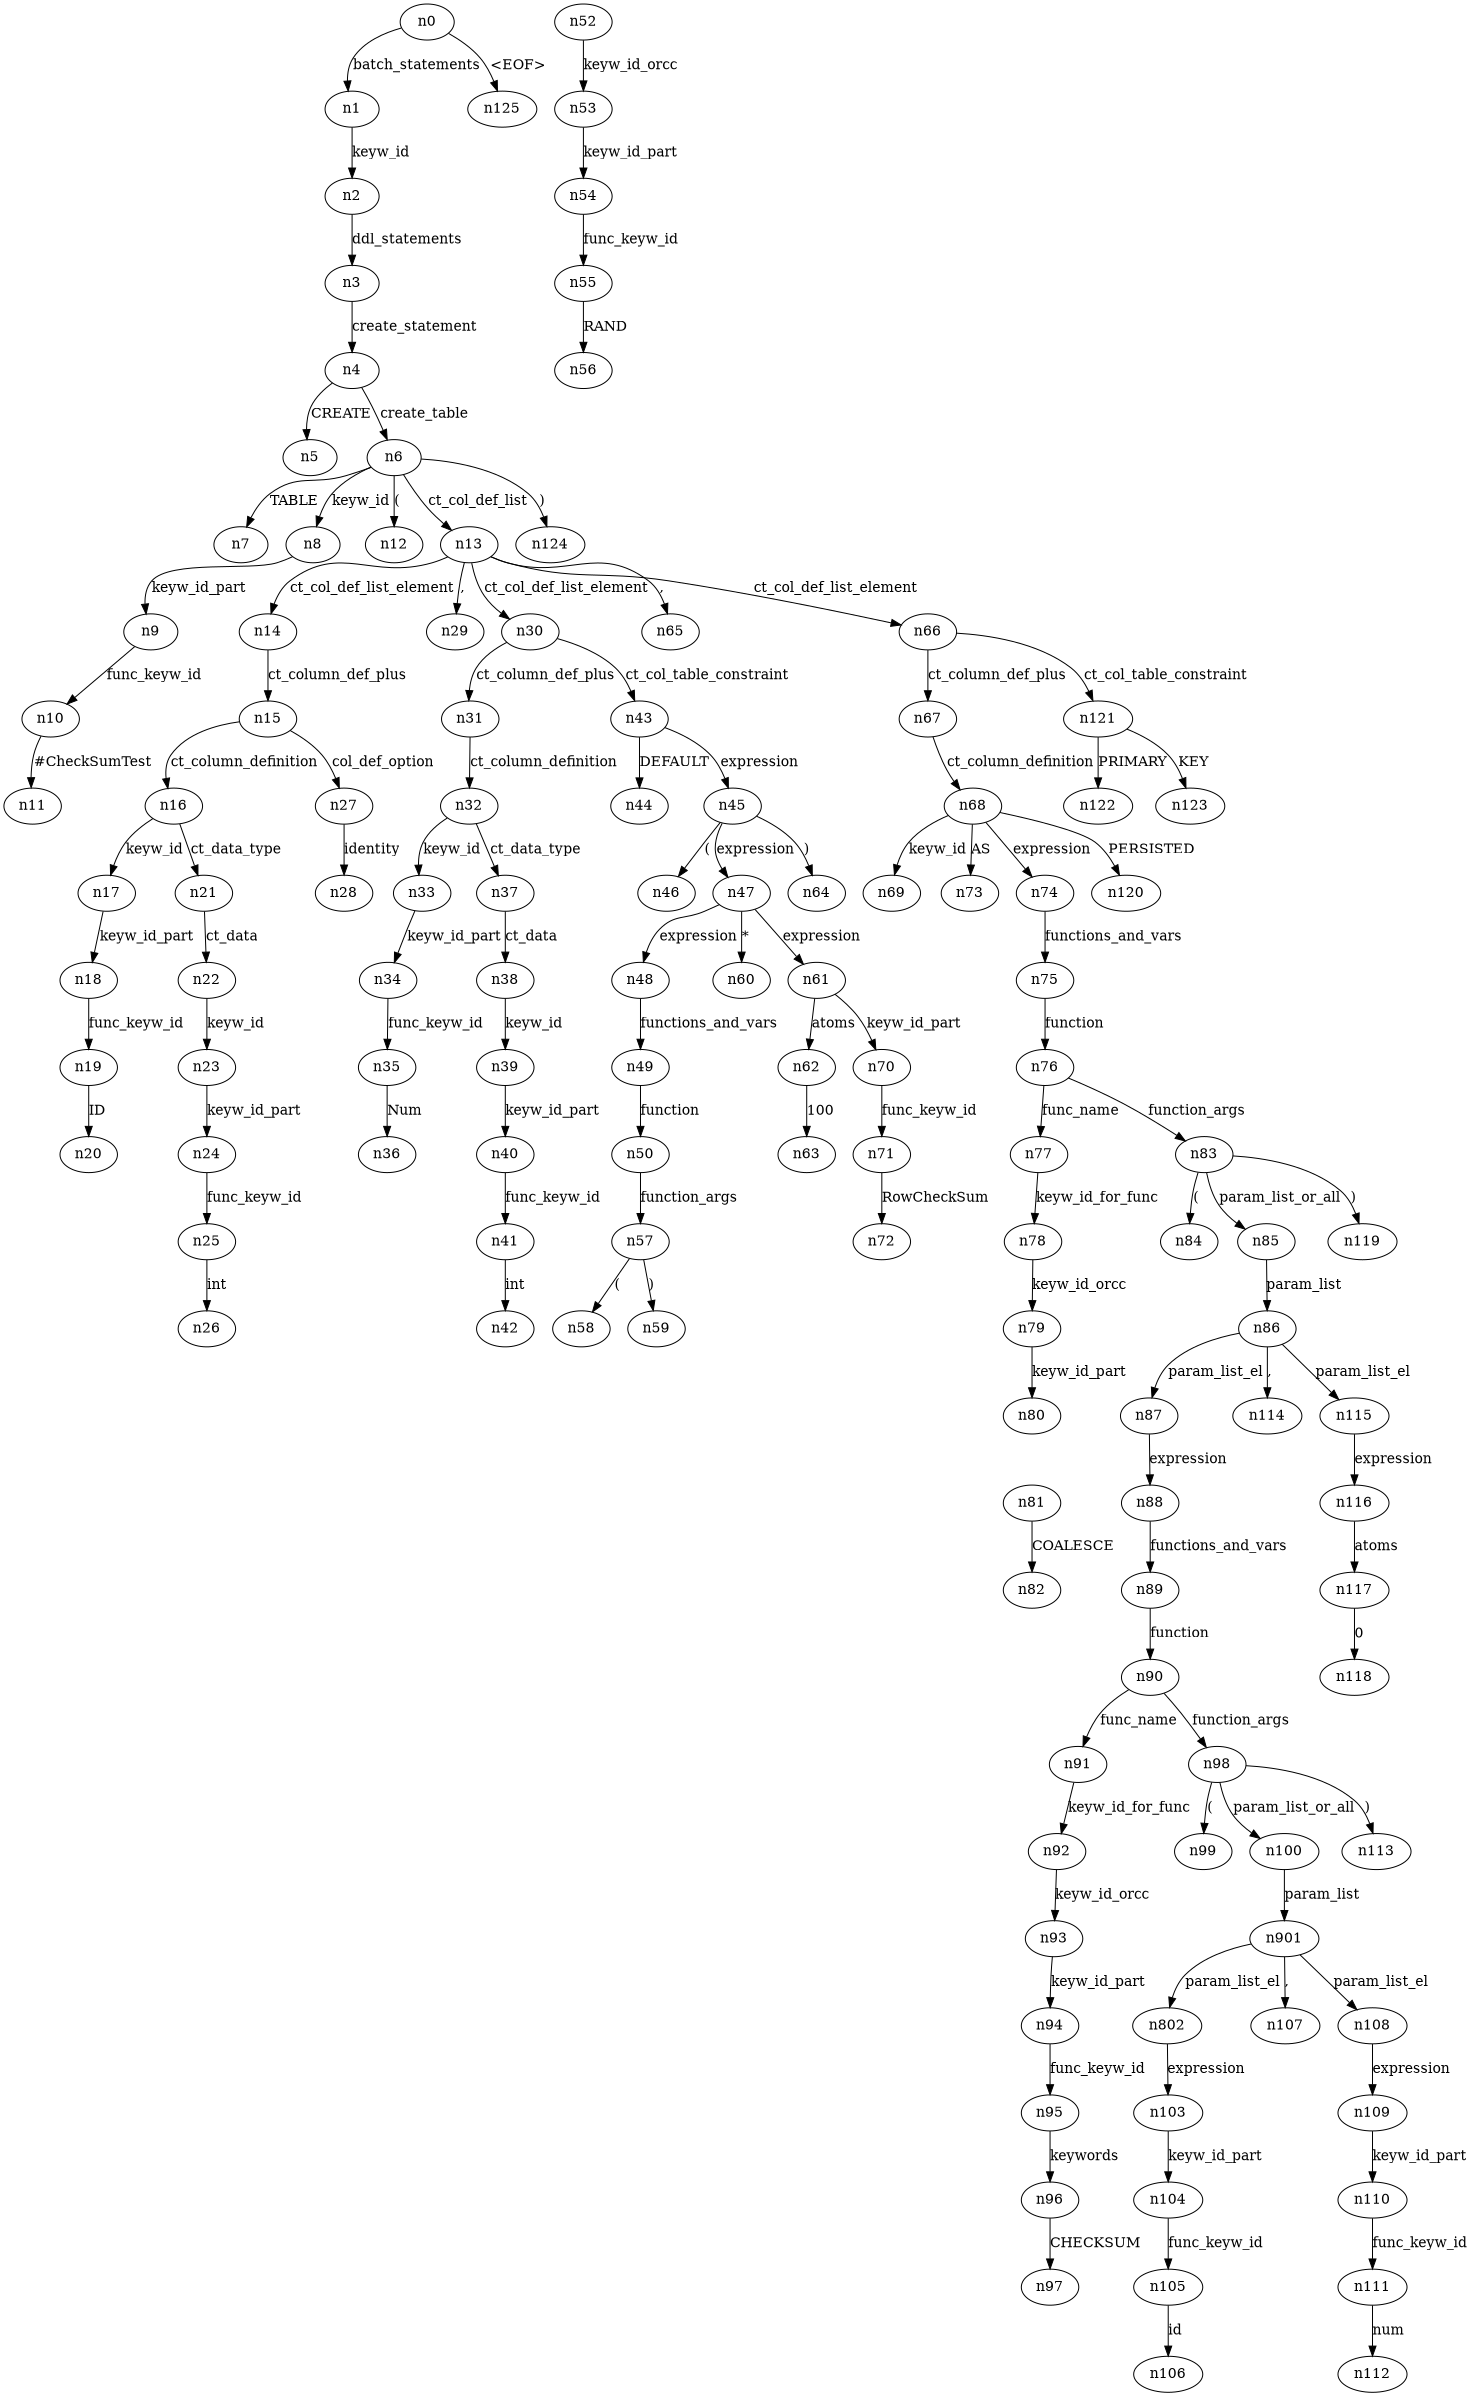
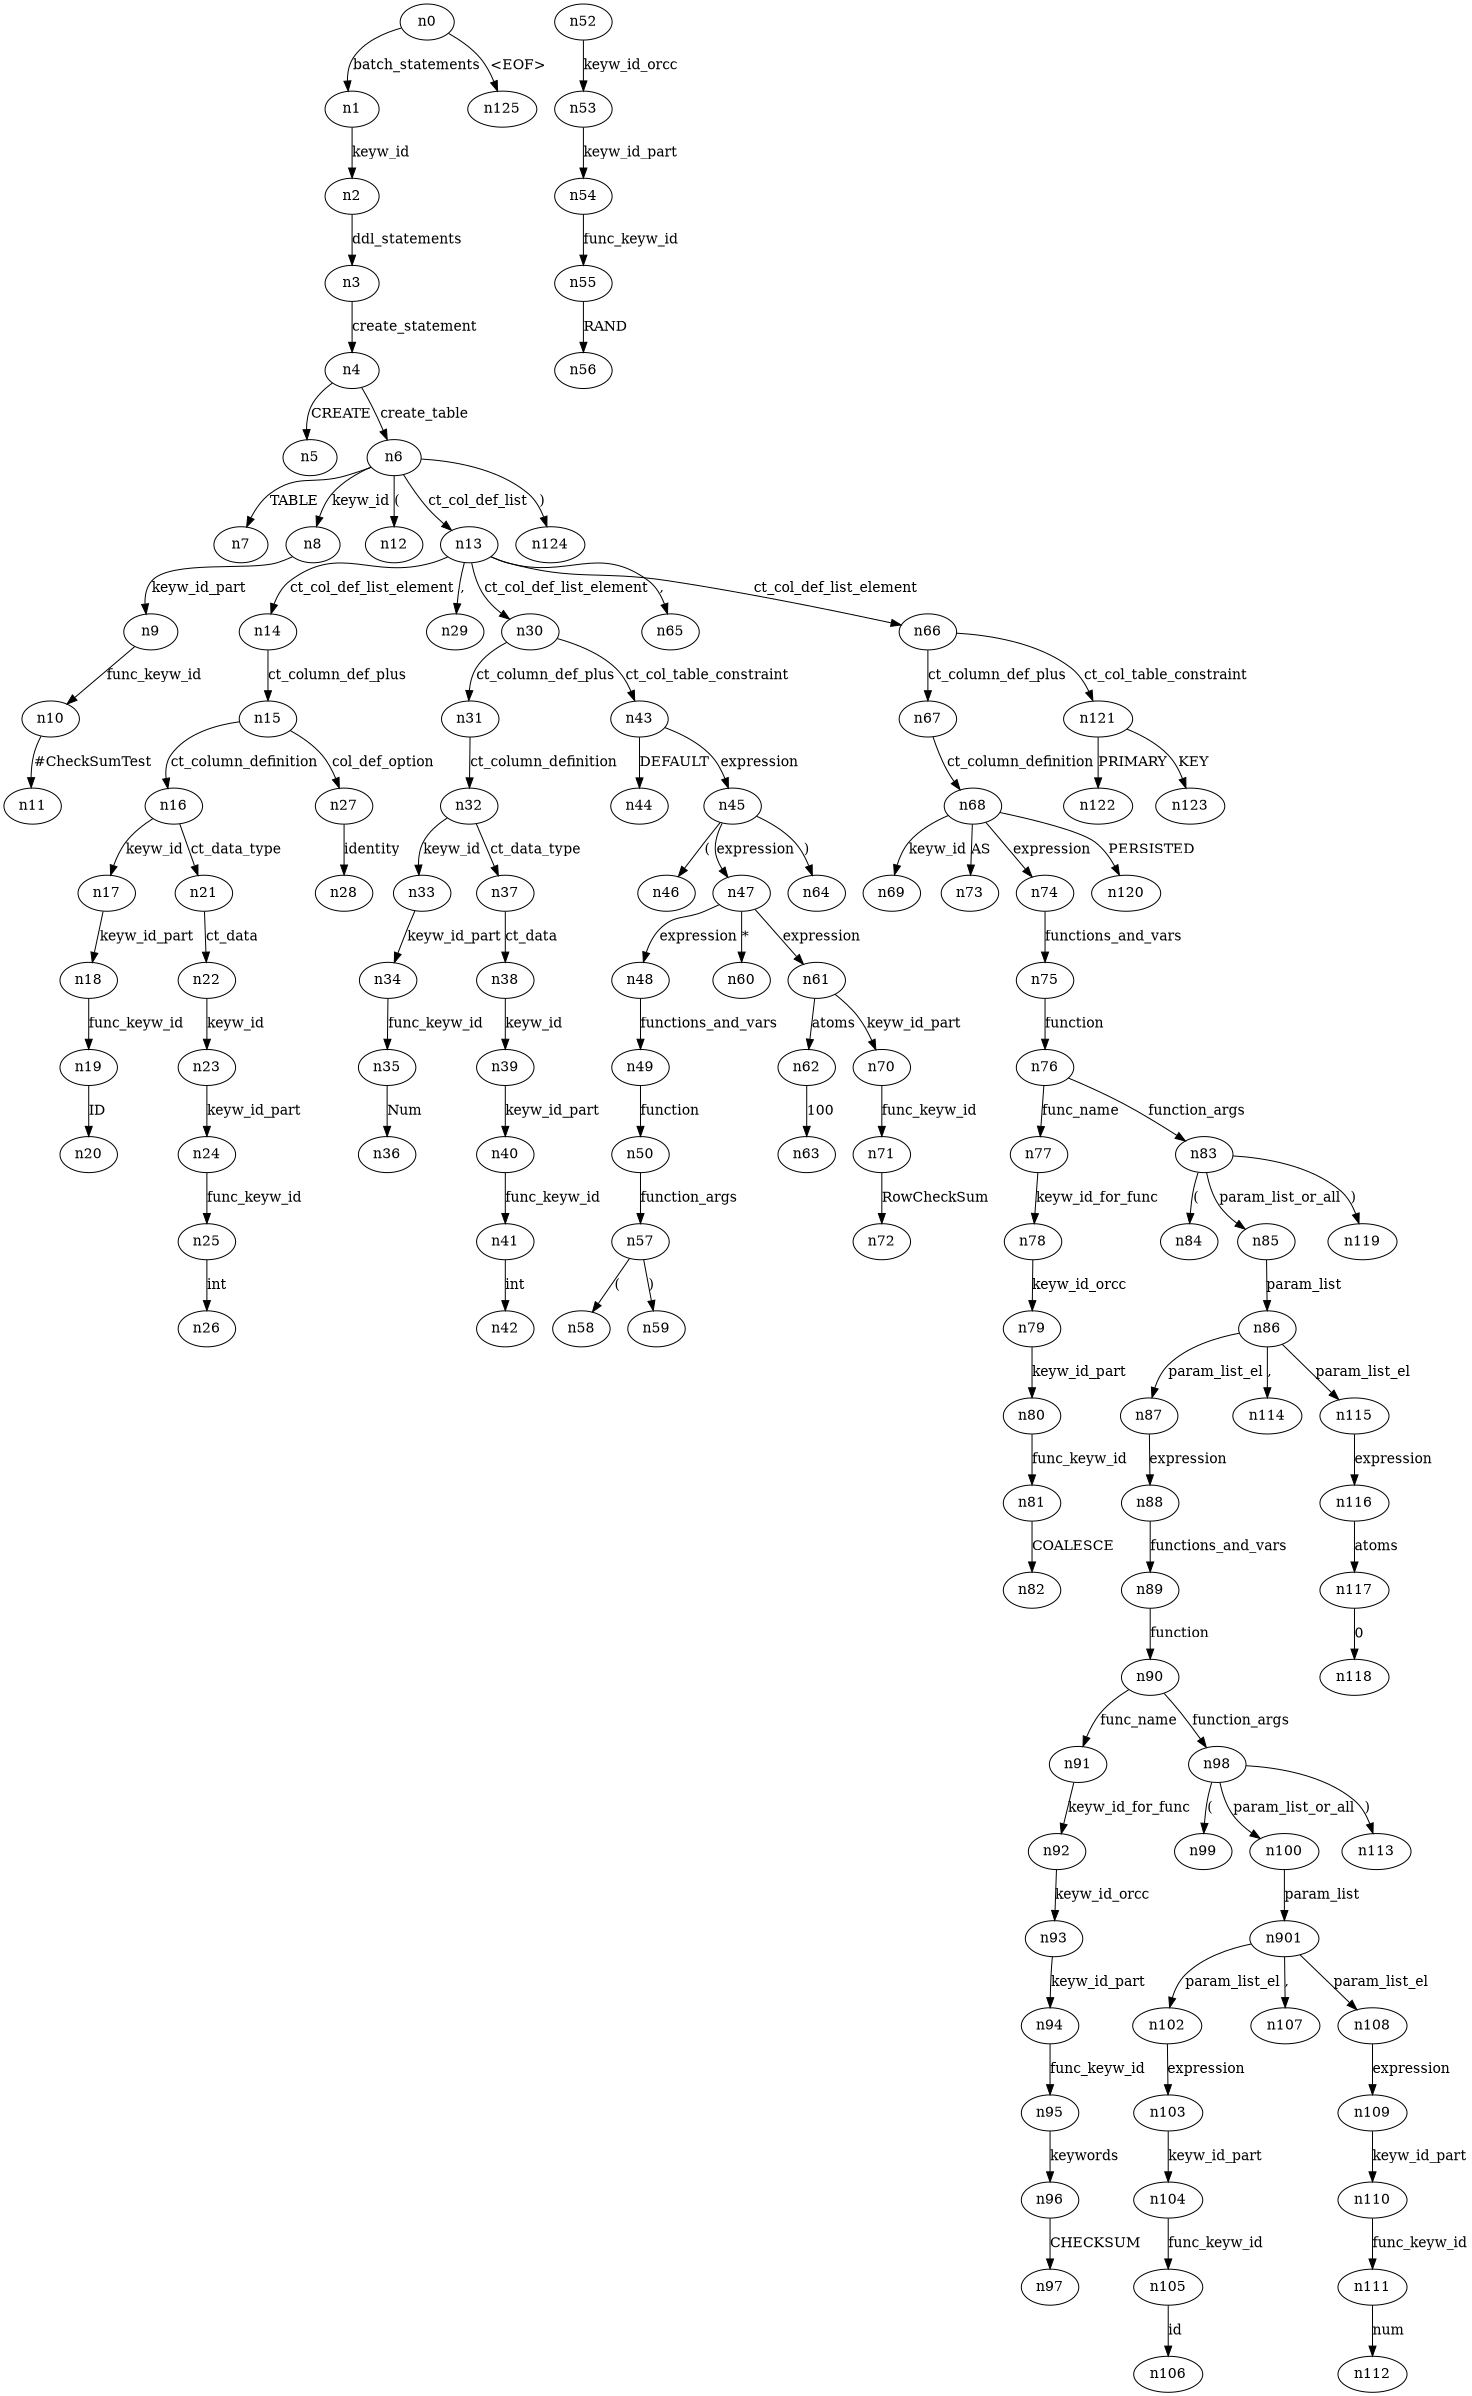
  digraph {
    n0
    n1
    n125
    n2
    n3
    n4
    n5
    n6
    n7
    n8
    n12
    n13
    n124
    n9
    n14
    n29
    n30
    n65
    n66
    n10
    n11
    n15
    n31
    n43
    n67
    n121
    n16
    n27
    n17
    n21
    n28
    n18
    n22
    n19
    n20
    n23
    n24
    n25
    n26
    n32
    n44
    n45
    n33
    n37
    n34
    n38
    n35
    n36
    n39
    n40
    n41
    n42
    n46
    n47
    n64
    n48
    n60
    n61
    n49
    n62
    n70
    n50
    n57
    n58
    n59
    n52
    n53
    n54
    n55
    n56
    n63
    n68
    n122
    n123
    n69
    n73
    n74
    n120
    n75
    n71
    n72
    n76
    n77
    n83
    n78
    n84
    n85
    n119
    n79
    n80
    n81
    n82
    n86
    n87
    n114
    n115
    n88
    n116
    n89
    n90
    n91
    n98
    n92
    n99
    n100
    n113
    n93
    n94
    n95
    n96
    n97
    n101 [label=n901]
-   n102 [label=n802]
+   n102
    n107
    n108
    n103
    n109
    n104
    n105
    n106
    n110
    n111
    n112
    n117
    n118
    n0 -> n1 [label=batch_statements]
    n0 -> n125 [label="<EOF>"]
    n1 -> n2 [label=keyw_id]
    n2 -> n3 [label=ddl_statements]
    n3 -> n4 [label=create_statement]
    n4 -> n5 [label=CREATE]
    n4 -> n6 [label=create_table]
    n6 -> n7 [label=TABLE]
    n6 -> n8 [label=keyw_id]
    n6 -> n12 [label="("]
    n6 -> n13 [label=ct_col_def_list]
    n6 -> n124 [label=")"]
    n8 -> n9 [label=keyw_id_part]
    n13 -> n14 [label=ct_col_def_list_element]
    n13 -> n29 [label=","]
    n13 -> n30 [label=ct_col_def_list_element]
    n13 -> n65 [label=","]
    n13 -> n66 [label=ct_col_def_list_element]
    n9 -> n10 [label=func_keyw_id]
    n14 -> n15 [label=ct_column_def_plus]
    n30 -> n31 [label=ct_column_def_plus]
    n30 -> n43 [label=ct_col_table_constraint]
    n66 -> n67 [label=ct_column_def_plus]
    n66 -> n121 [label=ct_col_table_constraint]
    n10 -> n11 [label="#CheckSumTest"]
    n15 -> n16 [label=ct_column_definition]
    n15 -> n27 [label=col_def_option]
    n31 -> n32 [label=ct_column_definition]
    n43 -> n44 [label=DEFAULT]
    n43 -> n45 [label=expression]
    n67 -> n68 [label=ct_column_definition]
    n121 -> n122 [label=PRIMARY]
    n121 -> n123 [label=KEY]
    n16 -> n17 [label=keyw_id]
    n16 -> n21 [label=ct_data_type]
    n27 -> n28 [label=identity]
    n17 -> n18 [label=keyw_id_part]
    n21 -> n22 [label=ct_data]
    n18 -> n19 [label=func_keyw_id]
    n22 -> n23 [label=keyw_id]
    n19 -> n20 [label=ID]
    n23 -> n24 [label=keyw_id_part]
    n24 -> n25 [label=func_keyw_id]
    n25 -> n26 [label=int]
    n32 -> n33 [label=keyw_id]
    n32 -> n37 [label=ct_data_type]
    n45 -> n46 [label="("]
    n45 -> n47 [label=expression]
    n45 -> n64 [label=")"]
    n33 -> n34 [label=keyw_id_part]
    n37 -> n38 [label=ct_data]
    n34 -> n35 [label=func_keyw_id]
    n38 -> n39 [label=keyw_id]
    n35 -> n36 [label=Num]
    n39 -> n40 [label=keyw_id_part]
    n40 -> n41 [label=func_keyw_id]
    n41 -> n42 [label=int]
    n47 -> n48 [label=expression]
    n47 -> n60 [label="*"]
    n47 -> n61 [label=expression]
    n48 -> n49 [label=functions_and_vars]
    n61 -> n62 [label=atoms]
    n61 -> n70 [label=keyw_id_part]
    n49 -> n50 [label=function]
    n62 -> n63 [label=100]
    n70 -> n71 [label=func_keyw_id]
    n50 -> n57 [label=function_args]
    n57 -> n58 [label="("]
    n57 -> n59 [label=")"]
    n52 -> n53 [label=keyw_id_orcc]
    n53 -> n54 [label=keyw_id_part]
    n54 -> n55 [label=func_keyw_id]
    n55 -> n56 [label=RAND]
    n68 -> n69 [label=keyw_id]
    n68 -> n73 [label=AS]
    n68 -> n74 [label=expression]
    n68 -> n120 [label=PERSISTED]
    n74 -> n75 [label=functions_and_vars]
    n75 -> n76 [label=function]
    n71 -> n72 [label=RowCheckSum]
    n76 -> n77 [label=func_name]
    n76 -> n83 [label=function_args]
    n77 -> n78 [label=keyw_id_for_func]
    n83 -> n84 [label="("]
    n83 -> n85 [label=param_list_or_all]
    n83 -> n119 [label=")"]
    n78 -> n79 [label=keyw_id_orcc]
    n85 -> n86 [label=param_list]
    n79 -> n80 [label=keyw_id_part]
+   n80 -> n81 [label=func_keyw_id]
    n81 -> n82 [label=COALESCE]
    n86 -> n87 [label=param_list_el]
    n86 -> n114 [label=","]
    n86 -> n115 [label=param_list_el]
    n87 -> n88 [label=expression]
    n115 -> n116 [label=expression]
    n88 -> n89 [label=functions_and_vars]
    n116 -> n117 [label=atoms]
    n89 -> n90 [label=function]
    n90 -> n91 [label=func_name]
    n90 -> n98 [label=function_args]
    n91 -> n92 [label=keyw_id_for_func]
    n98 -> n99 [label="("]
    n98 -> n100 [label=param_list_or_all]
    n98 -> n113 [label=")"]
    n92 -> n93 [label=keyw_id_orcc]
    n100 -> n101 [label=param_list]
    n93 -> n94 [label=keyw_id_part]
    n94 -> n95 [label=func_keyw_id]
    n95 -> n96 [label=keywords]
    n96 -> n97 [label=CHECKSUM]
    n101 -> n102 [label=param_list_el]
    n101 -> n107 [label=","]
    n101 -> n108 [label=param_list_el]
    n102 -> n103 [label=expression]
    n108 -> n109 [label=expression]
    n103 -> n104 [label=keyw_id_part]
    n109 -> n110 [label=keyw_id_part]
    n104 -> n105 [label=func_keyw_id]
    n105 -> n106 [label=id]
    n110 -> n111 [label=func_keyw_id]
    n111 -> n112 [label=num]
    n117 -> n118 [label=0]
  }
